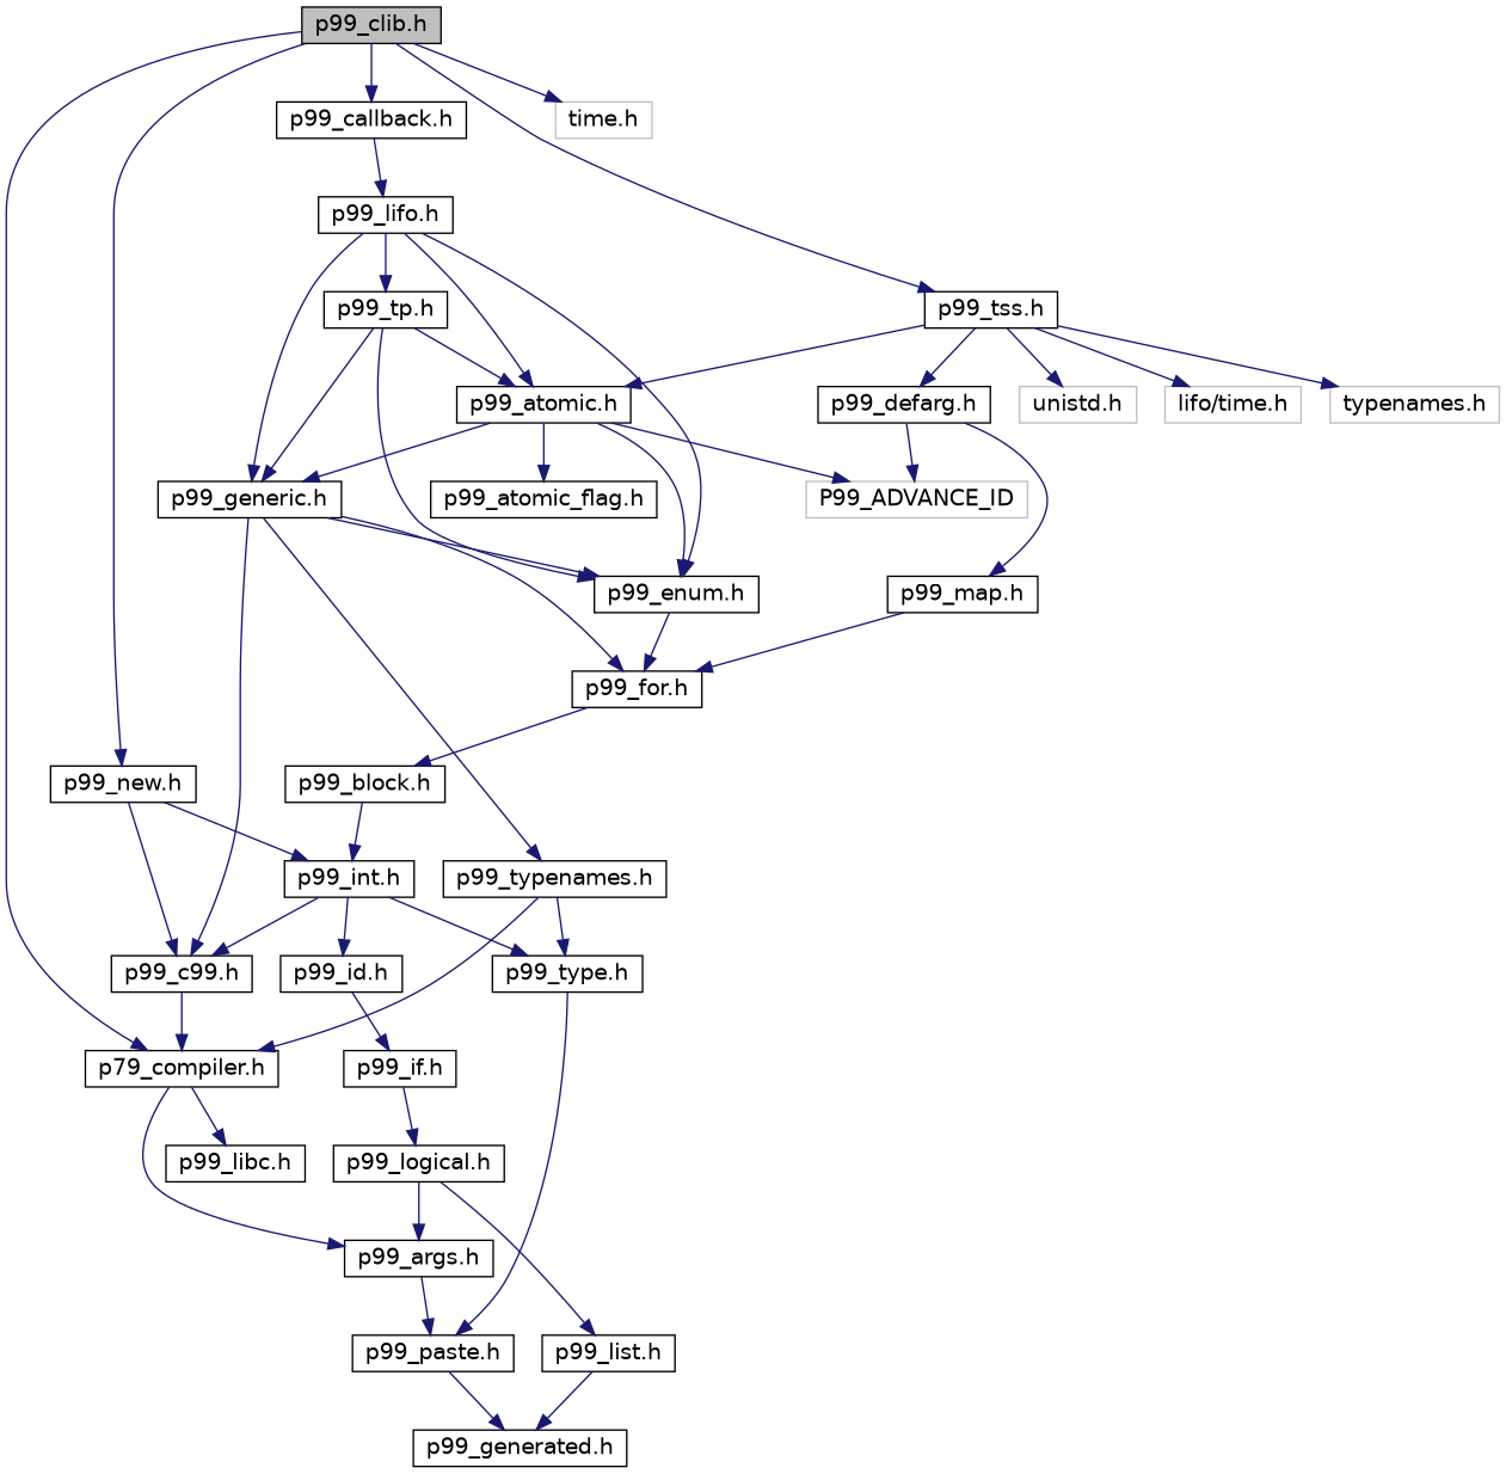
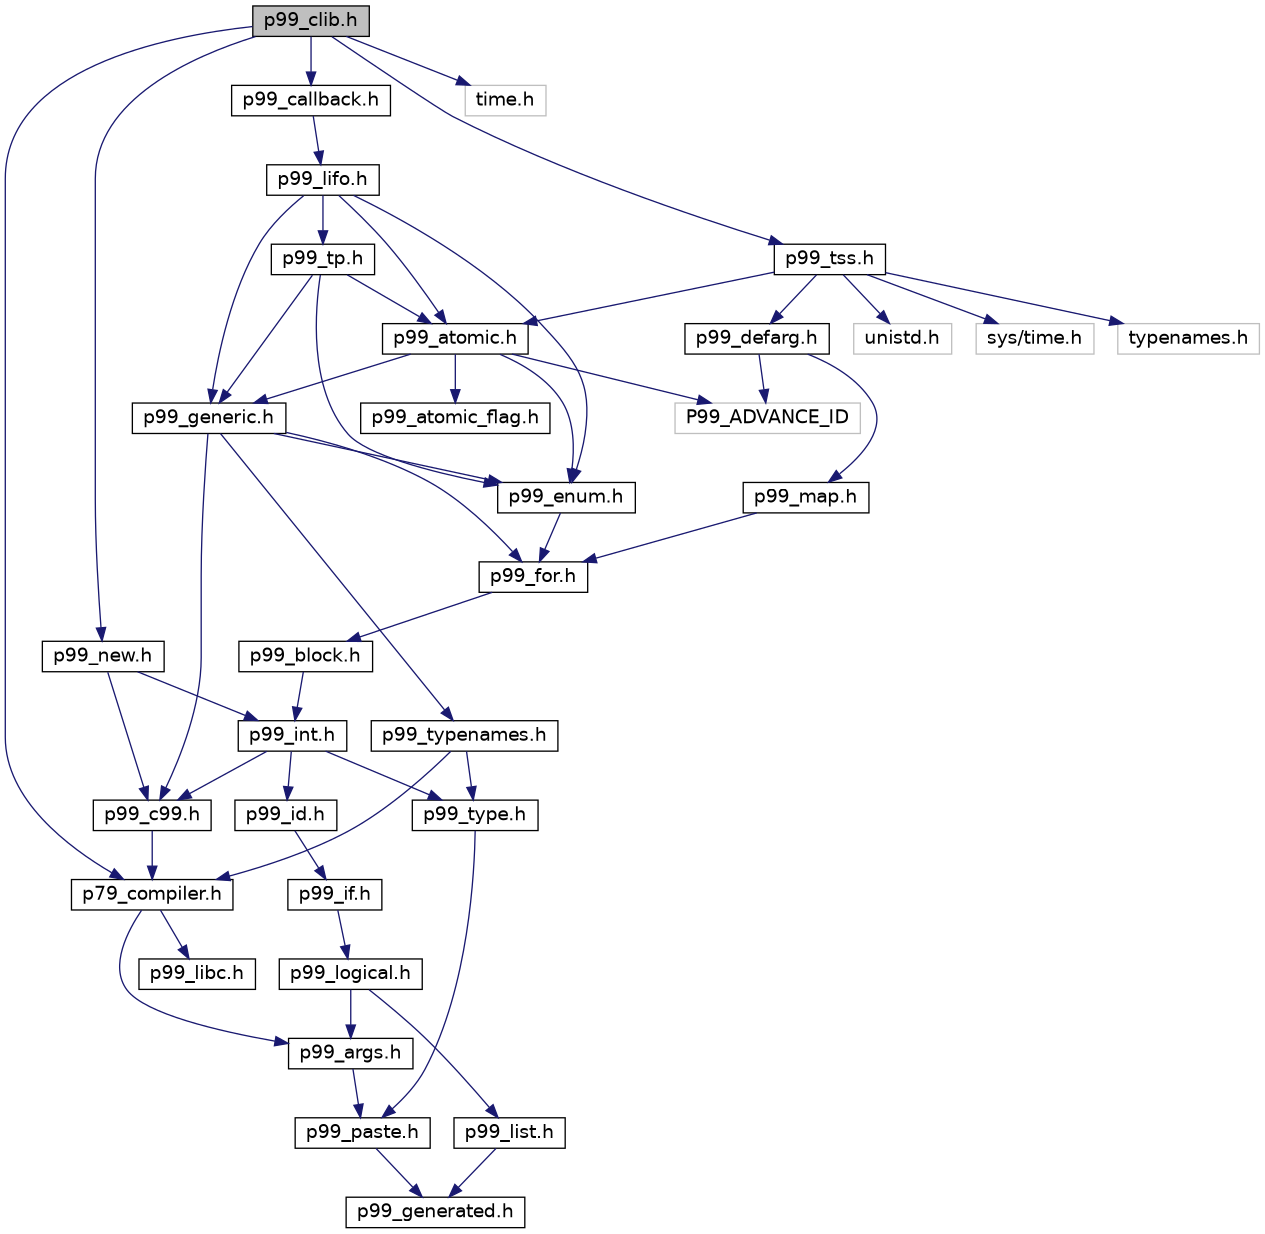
  digraph {
    node [color=black fillcolor=white fontname=Helvetica fontsize=14 shape=record style=filled]
    edge [color=midnightblue fontname=Helvetica fontsize=14 labelfontname=Helvetica labelfontsize=14 style=solid]
    n1 [fillcolor=grey75 fontcolor=black height=0.2 label="p99_clib.h" width=0.4]
    n2 [height=0.2 label="p79_compiler.h" width=0.4]
    n3 [height=0.2 label="p99_new.h" width=0.4]
    n4 [height=0.2 label="p99_callback.h" width=0.4]
    n5 [height=0.2 label="p99_tss.h" width=0.4]
    n6 [color=grey75 height=0.2 label="time.h" width=0.4]
    n7 [height=0.2 label="p99_args.h" width=0.4]
    n8 [height=0.2 label="p99_libc.h" width=0.4]
    n9 [height=0.2 label="p99_c99.h" width=0.4]
    n10 [height=0.2 label="p99_int.h" width=0.4]
    n11 [height=0.2 label="p99_lifo.h" width=0.4]
    n12 [height=0.2 label="p99_atomic.h" width=0.4]
    n13 [color=grey75 height=0.2 label="unistd.h" width=0.4]
-   n14 [color=grey75 height=0.2 label="lifo/time.h" width=0.4]
+   n14 [color=grey75 height=0.2 label="sys/time.h" width=0.4]
    n15 [color=grey75 height=0.2 label="typenames.h" width=0.4]
    n16 [height=0.2 label="p99_defarg.h" width=0.4]
    n17 [height=0.2 label="p99_paste.h" width=0.4]
    n18 [height=0.2 label="p99_generated.h" width=0.4]
    n19 [height=0.2 label="p99_id.h" width=0.4]
    n20 [height=0.2 label="p99_type.h" width=0.4]
    n21 [height=0.2 label="p99_if.h" width=0.4]
    n22 [height=0.2 label="p99_logical.h" width=0.4]
    n23 [height=0.2 label="p99_list.h" width=0.4]
    n24 [height=0.2 label="p99_enum.h" width=0.4]
    n25 [height=0.2 label="p99_generic.h" width=0.4]
    n26 [height=0.2 label="p99_tp.h" width=0.4]
    n27 [height=0.2 label="p99_for.h" width=0.4]
    n28 [height=0.2 label="p99_typenames.h" width=0.4]
    n29 [color=grey75 height=0.2 label=P99_ADVANCE_ID width=0.4]
    n30 [height=0.2 label="p99_atomic_flag.h" width=0.4]
    n31 [height=0.2 label="p99_block.h" width=0.4]
    n32 [height=0.2 label="p99_map.h" width=0.4]
    n1 -> n2
    n1 -> n3
    n1 -> n4
    n1 -> n5
    n1 -> n6
    n2 -> n7
    n2 -> n8
    n3 -> n9
    n3 -> n10
    n4 -> n11
    n5 -> n12
    n5 -> n13
    n5 -> n14
    n5 -> n15
    n5 -> n16
    n7 -> n17
    n9 -> n2
    n10 -> n9
    n10 -> n19
    n10 -> n20
    n11 -> n12
    n11 -> n24
    n11 -> n25
    n11 -> n26
    n12 -> n24
    n12 -> n25
    n12 -> n29
    n12 -> n30
    n16 -> n29
    n16 -> n32
    n17 -> n18
    n19 -> n21
    n20 -> n17
    n21 -> n22
    n22 -> n7
    n22 -> n23
    n23 -> n18
    n24 -> n27
    n25 -> n9
    n25 -> n24
    n25 -> n27
    n25 -> n28
    n26 -> n12
    n26 -> n24
    n26 -> n25
    n27 -> n31
    n28 -> n2
    n28 -> n20
    n31 -> n10
    n32 -> n27
  }
